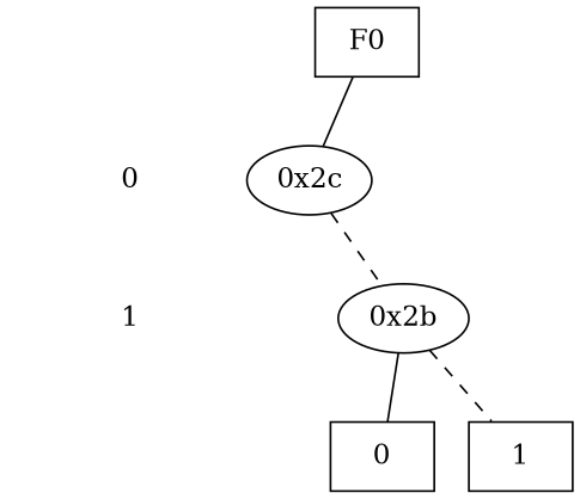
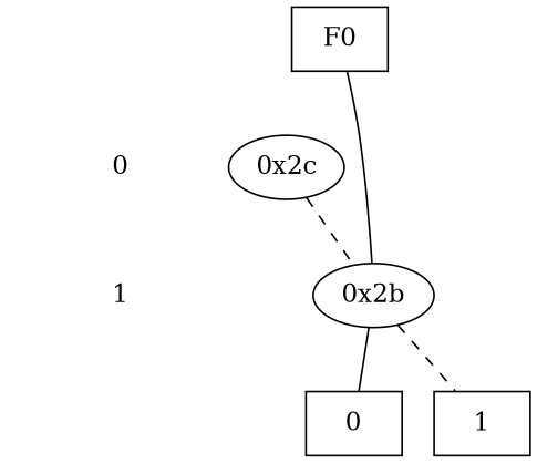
  digraph {
    node [shape=plaintext]
    edge [dir=none style=invis]
    "CONST NODES" [style=invis]
    " 0 "
    " 1 "
    F0 [shape=box]
    "0x2c" [shape=""]
    "0x2b" [shape=""]
    n7 [label=0 shape=box]
    n8 [label=1 shape=box]
    subgraph sub_1 {
      "CONST NODES"
      " 0 "
      " 1 "
    }
    subgraph sub_2 {
      rank=same
      F0
    }
    subgraph sub_3 {
      rank=same
      " 0 "
      "0x2c"
    }
    subgraph sub_4 {
      rank=same
      " 1 "
      "0x2b"
    }
    subgraph sub_5 {
      rank=same
      "CONST NODES"
      subgraph sub_6 {
        rank=same
        n7
        n8
      }
    }
    " 0 " -> " 1 "
    " 1 " -> "CONST NODES"
-   F0 -> "0x2c" [style=solid]
+   F0 -> "0x2b" [style=solid]
    "0x2c" -> "0x2b" [style=dashed]
    "0x2b" -> n7 [style=""]
    "0x2b" -> n8 [style=dashed]
  }
